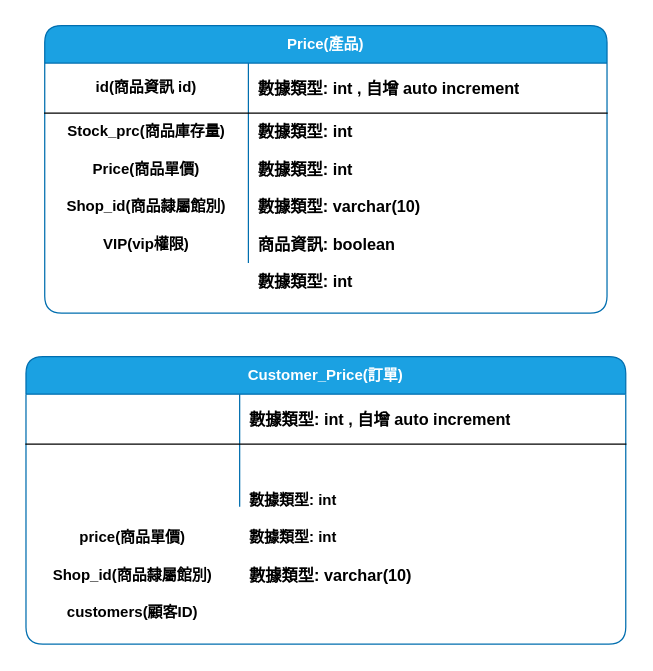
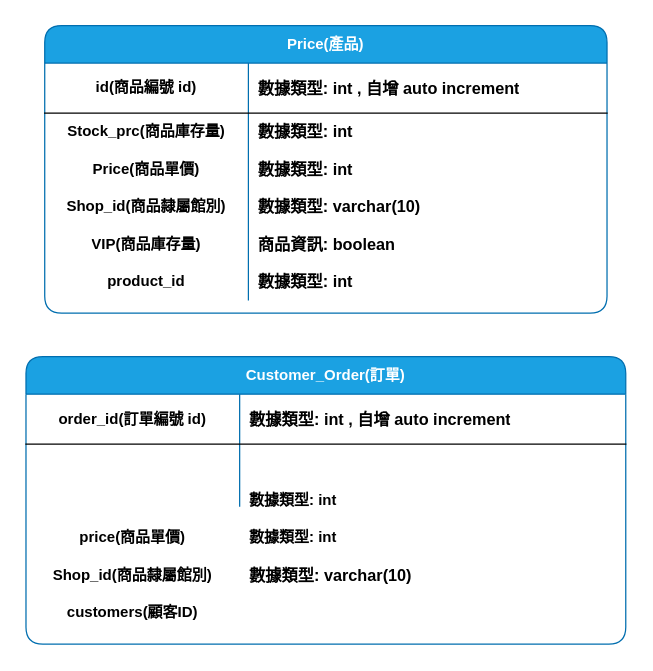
  <mxCell id="0" />
  <mxCell id="1" parent="0" />
  <mxCell id="2" value="Price(產品)" style="shape=table;html=1;whiteSpace=wrap;startSize=30;container=1;collapsible=0;childLayout=tableLayout;fixedRows=1;rowLines=0;fontStyle=1;align=center;rounded=1;fillColor=#1ba1e2;strokeColor=#006EAF;fontColor=#ffffff;" parent="1" vertex="1"><mxGeometry x="35" y="20" width="450" height="230" as="geometry" /></mxCell>
  <mxCell id="3" value="" style="shape=partialRectangle;html=1;whiteSpace=wrap;collapsible=0;dropTarget=0;pointerEvents=0;fillColor=none;top=0;left=0;bottom=1;right=0;points=[[0,0.5],[1,0.5]];portConstraint=eastwest;" parent="2" vertex="1"><mxGeometry y="30" width="450" height="40" as="geometry" /></mxCell>
- <mxCell id="4" value="&lt;b&gt;id(商品資訊 id)&lt;/b&gt;" style="shape=partialRectangle;html=1;whiteSpace=wrap;connectable=0;fillColor=none;top=0;left=0;bottom=0;right=0;overflow=hidden;" parent="3" vertex="1"><mxGeometry width="163" height="40" as="geometry" /></mxCell>
+ <mxCell id="4" value="&lt;b&gt;id(商品編號 id)&lt;/b&gt;" style="shape=partialRectangle;html=1;whiteSpace=wrap;connectable=0;fillColor=none;top=0;left=0;bottom=0;right=0;overflow=hidden;" parent="3" vertex="1"><mxGeometry width="163" height="40" as="geometry" /></mxCell>
  <mxCell id="5" value="&lt;b&gt;&lt;font style=&quot;font-size: 13px&quot;&gt;數據類型: int , 自增 auto increment&lt;/font&gt;&lt;/b&gt;" style="shape=partialRectangle;html=1;whiteSpace=wrap;connectable=0;fillColor=none;top=0;left=0;bottom=0;right=0;align=left;spacingLeft=6;overflow=hidden;" parent="3" vertex="1"><mxGeometry x="163" width="287" height="40" as="geometry" /></mxCell>
  <mxCell id="6" value="" style="shape=partialRectangle;html=1;whiteSpace=wrap;collapsible=0;dropTarget=0;pointerEvents=0;fillColor=none;top=0;left=0;bottom=0;right=0;points=[[0,0.5],[1,0.5]];portConstraint=eastwest;" parent="2" vertex="1"><mxGeometry y="70" width="450" height="30" as="geometry" /></mxCell>
  <mxCell id="7" value="&lt;b&gt;Stock_prc(商品庫存量)&lt;/b&gt;" style="shape=partialRectangle;html=1;whiteSpace=wrap;connectable=0;fillColor=none;top=0;left=0;bottom=0;right=0;overflow=hidden;" parent="6" vertex="1"><mxGeometry width="163" height="30" as="geometry" /></mxCell>
  <mxCell id="8" value="&lt;font style=&quot;font-size: 13px&quot;&gt;&lt;b&gt;數據類型: int&amp;nbsp;&lt;/b&gt;&lt;/font&gt;" style="shape=partialRectangle;html=1;whiteSpace=wrap;connectable=0;fillColor=none;top=0;left=0;bottom=0;right=0;align=left;spacingLeft=6;overflow=hidden;" parent="6" vertex="1"><mxGeometry x="163" width="287" height="30" as="geometry" /></mxCell>
  <mxCell id="9" value="" style="shape=partialRectangle;html=1;whiteSpace=wrap;collapsible=0;dropTarget=0;pointerEvents=0;fillColor=none;top=0;left=0;bottom=0;right=0;points=[[0,0.5],[1,0.5]];portConstraint=eastwest;" parent="2" vertex="1"><mxGeometry y="100" width="450" height="30" as="geometry" /></mxCell>
  <mxCell id="10" value="&lt;b&gt;Price(商品單價)&lt;/b&gt;" style="shape=partialRectangle;html=1;whiteSpace=wrap;connectable=0;fillColor=none;top=0;left=0;bottom=0;right=0;overflow=hidden;" parent="9" vertex="1"><mxGeometry width="163" height="30" as="geometry" /></mxCell>
  <mxCell id="11" value="&lt;font style=&quot;font-size: 13px&quot;&gt;&lt;b&gt;數據類型: int&lt;/b&gt;&lt;/font&gt;" style="shape=partialRectangle;html=1;whiteSpace=wrap;connectable=0;fillColor=none;top=0;left=0;bottom=0;right=0;align=left;spacingLeft=6;overflow=hidden;" parent="9" vertex="1"><mxGeometry x="163" width="287" height="30" as="geometry" /></mxCell>
  <mxCell id="12" value="" style="shape=partialRectangle;html=1;whiteSpace=wrap;collapsible=0;dropTarget=0;pointerEvents=0;fillColor=none;top=0;left=0;bottom=0;right=0;points=[[0,0.5],[1,0.5]];portConstraint=eastwest;" parent="2" vertex="1"><mxGeometry y="130" width="450" height="30" as="geometry" /></mxCell>
  <mxCell id="13" value="&lt;b&gt;Shop_id(商品隸屬館別)&lt;/b&gt;" style="shape=partialRectangle;html=1;whiteSpace=wrap;connectable=0;fillColor=none;top=0;left=0;bottom=0;right=0;overflow=hidden;" parent="12" vertex="1"><mxGeometry width="163" height="30" as="geometry" /></mxCell>
  <mxCell id="14" value="&lt;b&gt;&lt;font style=&quot;font-size: 13px&quot;&gt;數據類型: varchar(10)&lt;/font&gt;&lt;/b&gt;" style="shape=partialRectangle;html=1;whiteSpace=wrap;connectable=0;fillColor=none;top=0;left=0;bottom=0;right=0;align=left;spacingLeft=6;overflow=hidden;" parent="12" vertex="1"><mxGeometry x="163" width="287" height="30" as="geometry" /></mxCell>
  <mxCell id="15" value="" style="shape=partialRectangle;html=1;whiteSpace=wrap;collapsible=0;dropTarget=0;pointerEvents=0;fillColor=none;top=0;left=0;bottom=0;right=0;points=[[0,0.5],[1,0.5]];portConstraint=eastwest;" parent="2" vertex="1"><mxGeometry y="160" width="450" height="30" as="geometry" /></mxCell>
- <mxCell id="16" value="&lt;b&gt;VIP(vip權限)&lt;/b&gt;" style="shape=partialRectangle;html=1;whiteSpace=wrap;connectable=0;fillColor=none;top=0;left=0;bottom=0;right=0;overflow=hidden;" parent="15" vertex="1"><mxGeometry width="163" height="30" as="geometry" /></mxCell>
+ <mxCell id="16" value="&lt;b&gt;VIP(商品庫存量)&lt;/b&gt;" style="shape=partialRectangle;html=1;whiteSpace=wrap;connectable=0;fillColor=none;top=0;left=0;bottom=0;right=0;overflow=hidden;" parent="15" vertex="1"><mxGeometry width="163" height="30" as="geometry" /></mxCell>
  <mxCell id="17" value="&lt;b&gt;&lt;font style=&quot;font-size: 13px&quot;&gt;商品資訊: boolean&lt;/font&gt;&lt;/b&gt;" style="shape=partialRectangle;html=1;whiteSpace=wrap;connectable=0;fillColor=none;top=0;left=0;bottom=0;right=0;align=left;spacingLeft=6;overflow=hidden;" parent="15" vertex="1"><mxGeometry x="163" width="287" height="30" as="geometry" /></mxCell>
  <mxCell id="18" value="" style="shape=partialRectangle;html=1;whiteSpace=wrap;collapsible=0;dropTarget=0;pointerEvents=0;fillColor=none;top=0;left=0;bottom=0;right=0;points=[[0,0.5],[1,0.5]];portConstraint=eastwest;" parent="2" vertex="1"><mxGeometry y="190" width="450" height="30" as="geometry" /></mxCell>
+ <mxCell id="19" value="&lt;b&gt;product_id&lt;/b&gt;" style="shape=partialRectangle;html=1;whiteSpace=wrap;connectable=0;fillColor=none;top=0;left=0;bottom=0;right=0;overflow=hidden;" parent="18" vertex="1"><mxGeometry width="163" height="30" as="geometry" /></mxCell>
  <mxCell id="20" value="&lt;b&gt;&lt;font style=&quot;font-size: 13px&quot;&gt;數據類型: int&lt;/font&gt;&lt;/b&gt;" style="shape=partialRectangle;html=1;whiteSpace=wrap;connectable=0;fillColor=none;top=0;left=0;bottom=0;right=0;align=left;spacingLeft=6;overflow=hidden;" parent="18" vertex="1"><mxGeometry x="163" width="287" height="30" as="geometry" /></mxCell>
- <mxCell id="21" value="Customer_Price(訂單)" style="shape=table;html=1;whiteSpace=wrap;startSize=30;container=1;collapsible=0;childLayout=tableLayout;fixedRows=1;rowLines=0;fontStyle=1;align=center;rounded=1;fillColor=#1ba1e2;strokeColor=#006EAF;fontColor=#ffffff;" parent="1" vertex="1"><mxGeometry x="20" y="285" width="480" height="230" as="geometry" /></mxCell>
+ <mxCell id="21" value="Customer_Order(訂單)" style="shape=table;html=1;whiteSpace=wrap;startSize=30;container=1;collapsible=0;childLayout=tableLayout;fixedRows=1;rowLines=0;fontStyle=1;align=center;rounded=1;fillColor=#1ba1e2;strokeColor=#006EAF;fontColor=#ffffff;" parent="1" vertex="1"><mxGeometry x="20" y="285" width="480" height="230" as="geometry" /></mxCell>
  <mxCell id="22" value="" style="shape=partialRectangle;html=1;whiteSpace=wrap;collapsible=0;dropTarget=0;pointerEvents=0;fillColor=none;top=0;left=0;bottom=1;right=0;points=[[0,0.5],[1,0.5]];portConstraint=eastwest;" parent="21" vertex="1"><mxGeometry y="30" width="480" height="40" as="geometry" /></mxCell>
+ <mxCell id="23" value="&lt;b&gt;order_id(訂單編號 id)&lt;/b&gt;" style="shape=partialRectangle;html=1;whiteSpace=wrap;connectable=0;fillColor=none;top=0;left=0;bottom=0;right=0;overflow=hidden;" parent="22" vertex="1"><mxGeometry width="171" height="40" as="geometry" /></mxCell>
  <mxCell id="24" value="&lt;b&gt;&lt;font style=&quot;font-size: 13px&quot;&gt;數據類型: int , 自增 auto increment&lt;/font&gt;&lt;/b&gt;" style="shape=partialRectangle;html=1;whiteSpace=wrap;connectable=0;fillColor=none;top=0;left=0;bottom=0;right=0;align=left;spacingLeft=6;overflow=hidden;" parent="22" vertex="1"><mxGeometry x="171" width="309" height="40" as="geometry" /></mxCell>
  <mxCell id="25" value="" style="shape=partialRectangle;html=1;whiteSpace=wrap;collapsible=0;dropTarget=0;pointerEvents=0;fillColor=none;top=0;left=0;bottom=0;right=0;points=[[0,0.5],[1,0.5]];portConstraint=eastwest;" parent="21" vertex="1"><mxGeometry y="70" width="480" height="30" as="geometry" /></mxCell>
  <mxCell id="26" value="" style="shape=partialRectangle;html=1;whiteSpace=wrap;collapsible=0;dropTarget=0;pointerEvents=0;fillColor=none;top=0;left=0;bottom=0;right=0;points=[[0,0.5],[1,0.5]];portConstraint=eastwest;" parent="21" vertex="1"><mxGeometry y="100" width="480" height="30" as="geometry" /></mxCell>
  <mxCell id="27" value="&lt;b&gt;數據類型: int&lt;/b&gt;" style="shape=partialRectangle;html=1;whiteSpace=wrap;connectable=0;fillColor=none;top=0;left=0;bottom=0;right=0;align=left;spacingLeft=6;overflow=hidden;" parent="26" vertex="1"><mxGeometry x="171" width="309" height="30" as="geometry" /></mxCell>
  <mxCell id="28" value="" style="shape=partialRectangle;html=1;whiteSpace=wrap;collapsible=0;dropTarget=0;pointerEvents=0;fillColor=none;top=0;left=0;bottom=0;right=0;points=[[0,0.5],[1,0.5]];portConstraint=eastwest;" parent="21" vertex="1"><mxGeometry y="130" width="480" height="30" as="geometry" /></mxCell>
  <mxCell id="29" value="&lt;b&gt;price(商品單價)&lt;/b&gt;" style="shape=partialRectangle;html=1;whiteSpace=wrap;connectable=0;fillColor=none;top=0;left=0;bottom=0;right=0;overflow=hidden;" parent="28" vertex="1"><mxGeometry width="171" height="30" as="geometry" /></mxCell>
  <mxCell id="30" value="&lt;b&gt;數據類型: int&lt;/b&gt;" style="shape=partialRectangle;html=1;whiteSpace=wrap;connectable=0;fillColor=none;top=0;left=0;bottom=0;right=0;align=left;spacingLeft=6;overflow=hidden;" parent="28" vertex="1"><mxGeometry x="171" width="309" height="30" as="geometry" /></mxCell>
  <mxCell id="31" value="" style="shape=partialRectangle;html=1;whiteSpace=wrap;collapsible=0;dropTarget=0;pointerEvents=0;fillColor=none;top=0;left=0;bottom=0;right=0;points=[[0,0.5],[1,0.5]];portConstraint=eastwest;" parent="21" vertex="1"><mxGeometry y="160" width="480" height="30" as="geometry" /></mxCell>
  <mxCell id="32" value="&lt;b&gt;Shop_id(商品隸屬館別)&lt;/b&gt;" style="shape=partialRectangle;html=1;whiteSpace=wrap;connectable=0;fillColor=none;top=0;left=0;bottom=0;right=0;overflow=hidden;" parent="31" vertex="1"><mxGeometry width="171" height="30" as="geometry" /></mxCell>
  <mxCell id="33" value="&lt;b&gt;&lt;font style=&quot;font-size: 13px&quot;&gt;數據類型: varchar(10)&lt;/font&gt;&lt;/b&gt;" style="shape=partialRectangle;html=1;whiteSpace=wrap;connectable=0;fillColor=none;top=0;left=0;bottom=0;right=0;align=left;spacingLeft=6;overflow=hidden;" parent="31" vertex="1"><mxGeometry x="171" width="309" height="30" as="geometry" /></mxCell>
  <mxCell id="34" value="" style="shape=partialRectangle;html=1;whiteSpace=wrap;collapsible=0;dropTarget=0;pointerEvents=0;fillColor=none;top=0;left=0;bottom=0;right=0;points=[[0,0.5],[1,0.5]];portConstraint=eastwest;" parent="21" vertex="1"><mxGeometry y="190" width="480" height="30" as="geometry" /></mxCell>
  <mxCell id="35" value="&lt;b&gt;customers(顧客ID)&lt;/b&gt;" style="shape=partialRectangle;html=1;whiteSpace=wrap;connectable=0;fillColor=none;top=0;left=0;bottom=0;right=0;overflow=hidden;" parent="34" vertex="1"><mxGeometry width="171" height="30" as="geometry" /></mxCell>
